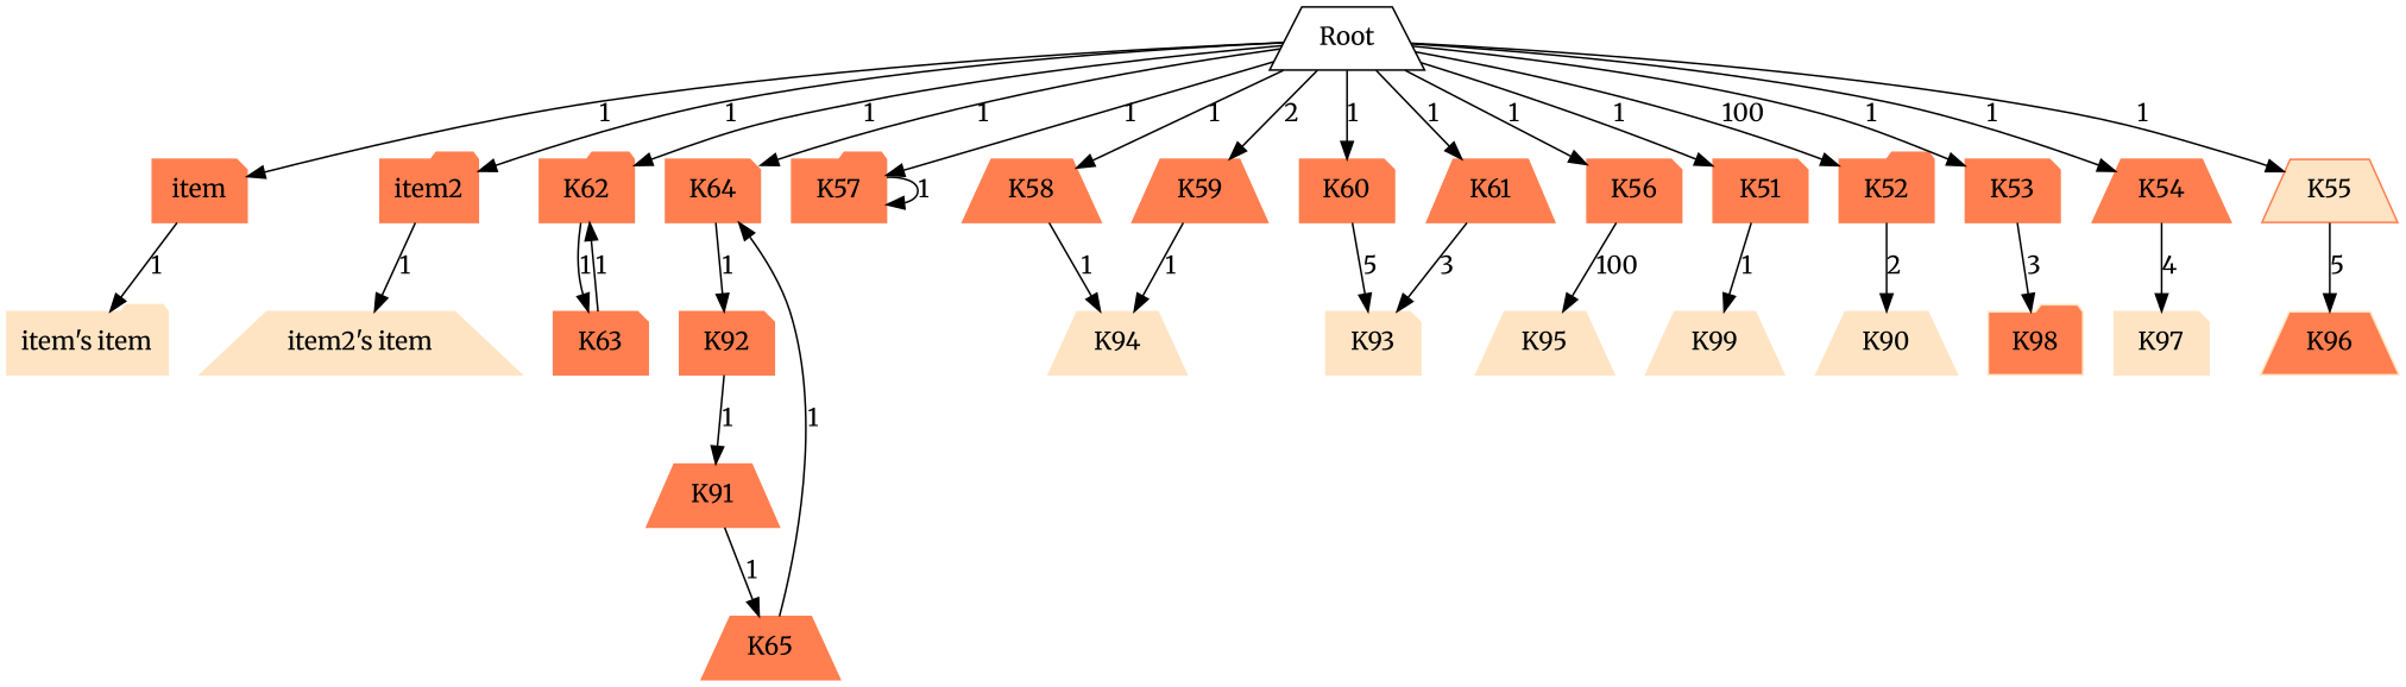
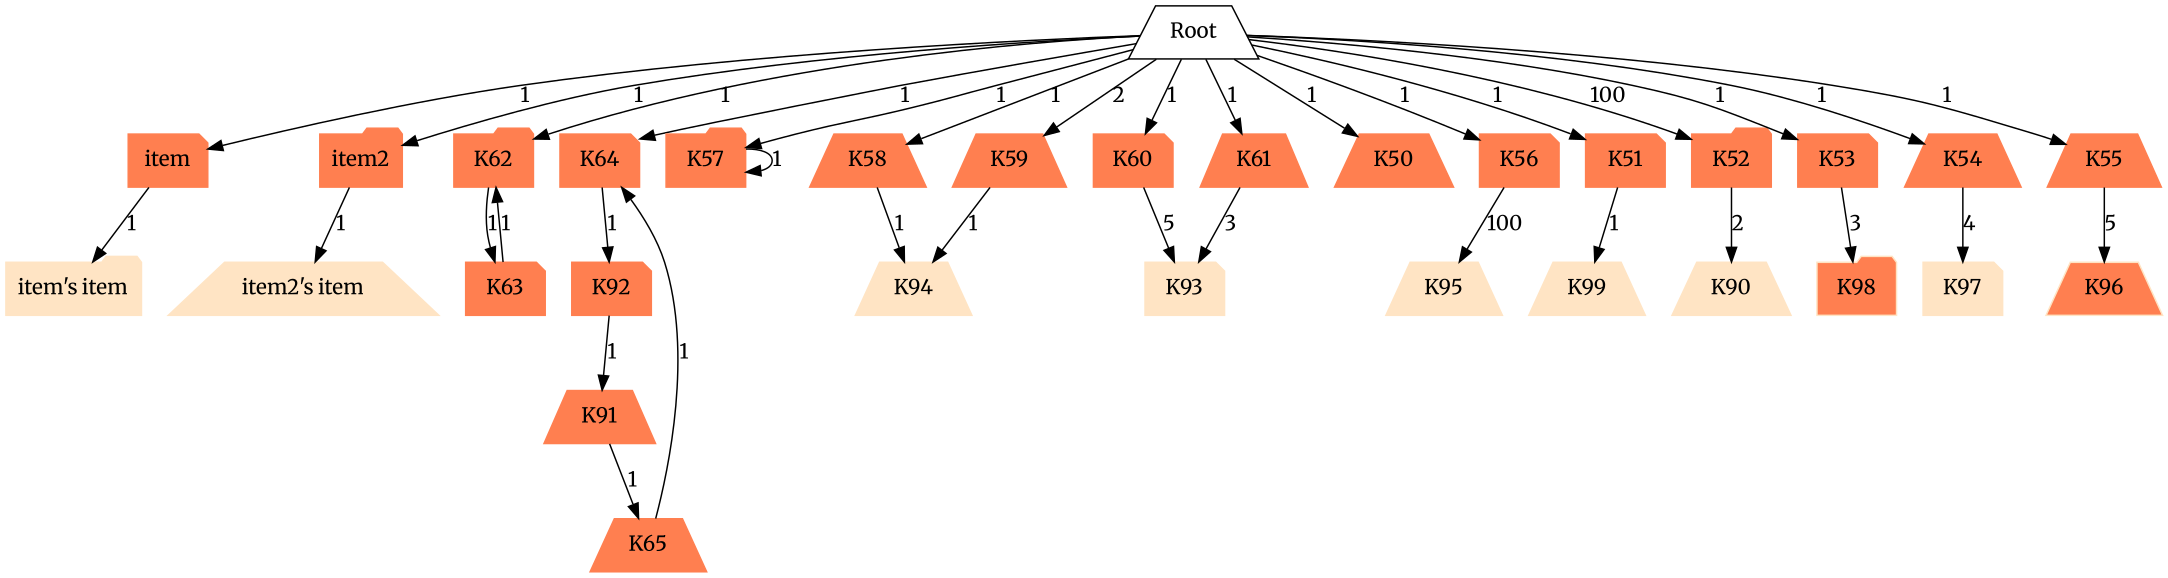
  digraph {
    fontname=Merriweather
    node [color=coral fontname=Merriweather shape=trapezium style=filled]
    edge [fontname=Merriweather]
    item [shape=note]
    "item's item" [color=bisque shape=folder]
    Root [color="" style=""]
    item2 [shape=folder]
    K62 [shape=folder]
    K64 [shape=note]
    K57 [shape=folder]
    K58
    K59
    K60 [shape=note]
    K61
+   K50
    K56 [shape=note]
    K51 [shape=note]
    K52 [shape=folder]
    K53 [shape=note]
    K54
-   K55 [fillcolor=bisque]
+   K55
    "item2's item" [color=bisque]
    K63 [shape=note]
    K92 [shape=note]
    K94 [color=bisque]
    K93 [color=bisque shape=note]
    K95 [color=bisque]
    K99 [color=bisque]
    K90 [color=bisque]
    K98 [color=bisque fillcolor=coral shape=folder]
    K97 [color=bisque shape=note]
    K96 [color=bisque fillcolor=coral]
    K91
    K65
    item -> "item's item" [label=1]
    Root -> item [label=1]
    Root -> item2 [label=1]
    Root -> K62 [label=1]
    Root -> K64 [label=1]
    Root -> K57 [label=1]
    Root -> K58 [label=1]
    Root -> K59 [label=2]
    Root -> K60 [label=1]
    Root -> K61 [label=1]
+   Root -> K50 [label=1]
    Root -> K56 [label=1]
    Root -> K51 [label=1]
    Root -> K52 [label=100]
    Root -> K53 [label=1]
    Root -> K54 [label=1]
    Root -> K55 [label=1]
    item2 -> "item2's item" [label=1]
    K62 -> K63 [label=1]
    K64 -> K92 [label=1]
    K57 -> K57 [label=1]
    K58 -> K94 [label=1]
    K59 -> K94 [label=1]
    K60 -> K93 [label=5]
    K61 -> K93 [label=3]
    K56 -> K95 [label=100]
    K51 -> K99 [label=1]
    K52 -> K90 [label=2]
    K53 -> K98 [label=3]
    K54 -> K97 [label=4]
    K55 -> K96 [label=5]
    K63 -> K62 [label=1]
    K92 -> K91 [label=1]
    K91 -> K65 [label=1]
    K65 -> K64 [label=1]
  }
